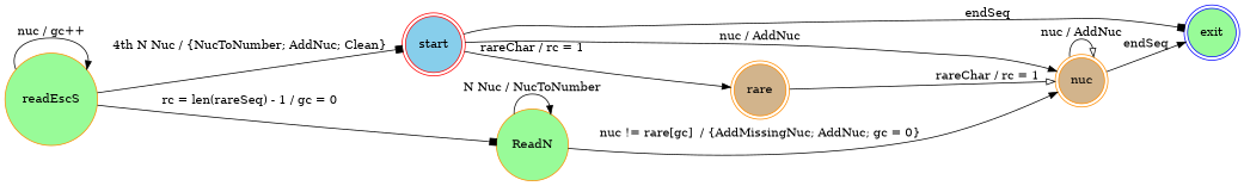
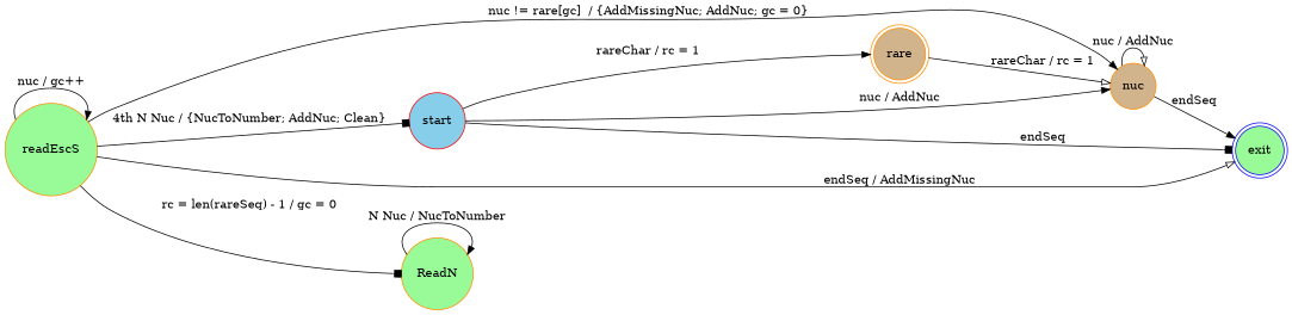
  digraph {
    rankdir=LR
    node [color=darkorange fillcolor=palegreen shape=doublecircle style=filled]
    edge [arrowhead=normal]
-   start [color=red fillcolor=skyblue]
+   start [color=red fillcolor=skyblue shape=circle]
    exit [color=blue]
-   nuc [fillcolor=tan]
+   nuc [fillcolor=tan shape=circle]
    rare [fillcolor=tan]
    readEscS [shape=circle]
    ReadN [shape=circle]
    start -> exit [arrowhead=box label=endSeq]
    start -> nuc [label="nuc / AddNuc"]
    start -> rare [label="rareChar / rc = 1"]
    nuc -> exit [label=endSeq]
    nuc -> nuc [arrowhead=onormal label="nuc / AddNuc"]
    rare -> nuc [arrowhead=onormal label="rareChar / rc = 1"]
    readEscS -> start [arrowhead=box label="4th N Nuc / {NucToNumber; AddNuc; Clean}"]
-   ReadN -> nuc [label="nuc != rare[gc]  / {AddMissingNuc; AddNuc; gc = 0}"]
+   readEscS -> exit [arrowhead=onormal label="endSeq / AddMissingNuc"]
+   readEscS -> nuc [label="nuc != rare[gc]  / {AddMissingNuc; AddNuc; gc = 0}"]
    readEscS -> readEscS [label="nuc / gc++"]
    readEscS -> ReadN [arrowhead=box label="rc = len(rareSeq) - 1 / gc = 0"]
    ReadN -> ReadN [label="N Nuc / NucToNumber"]
  }
